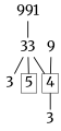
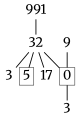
  digraph {
    fontname=Merriweather
    nodesep=0.1
    node [fontname=Merriweather fontsize=30 shape=plaintext]
    edge [dir=none fontname=Merriweather style=bold]
    n1 [height=0.25 label=991 width=0.25]
-   n2 [height=0.25 label=33 width=0.25]
+   n2 [height=0.25 label=32 width=0.25]
    n3 [height=0.25 label=3 width=0.25]
    n4 [height=0.25 label=5 shape=box width=0.25]
-   n6 [height=0.25 label=4 shape=box width=0.25]
+   n5 [height=0.25 label=17 width=0.25]
+   n6 [height=0.25 label=0 shape=box width=0.25]
    n7 [height=0.25 label=9 width=0.25]
    n8 [height=0.25 label=3 width=0.25]
    n1 -> n2
    n2 -> n3
    n2 -> n4
+   n2 -> n5
    n2 -> n6
    n6 -> n8
    n7 -> n6
  }
